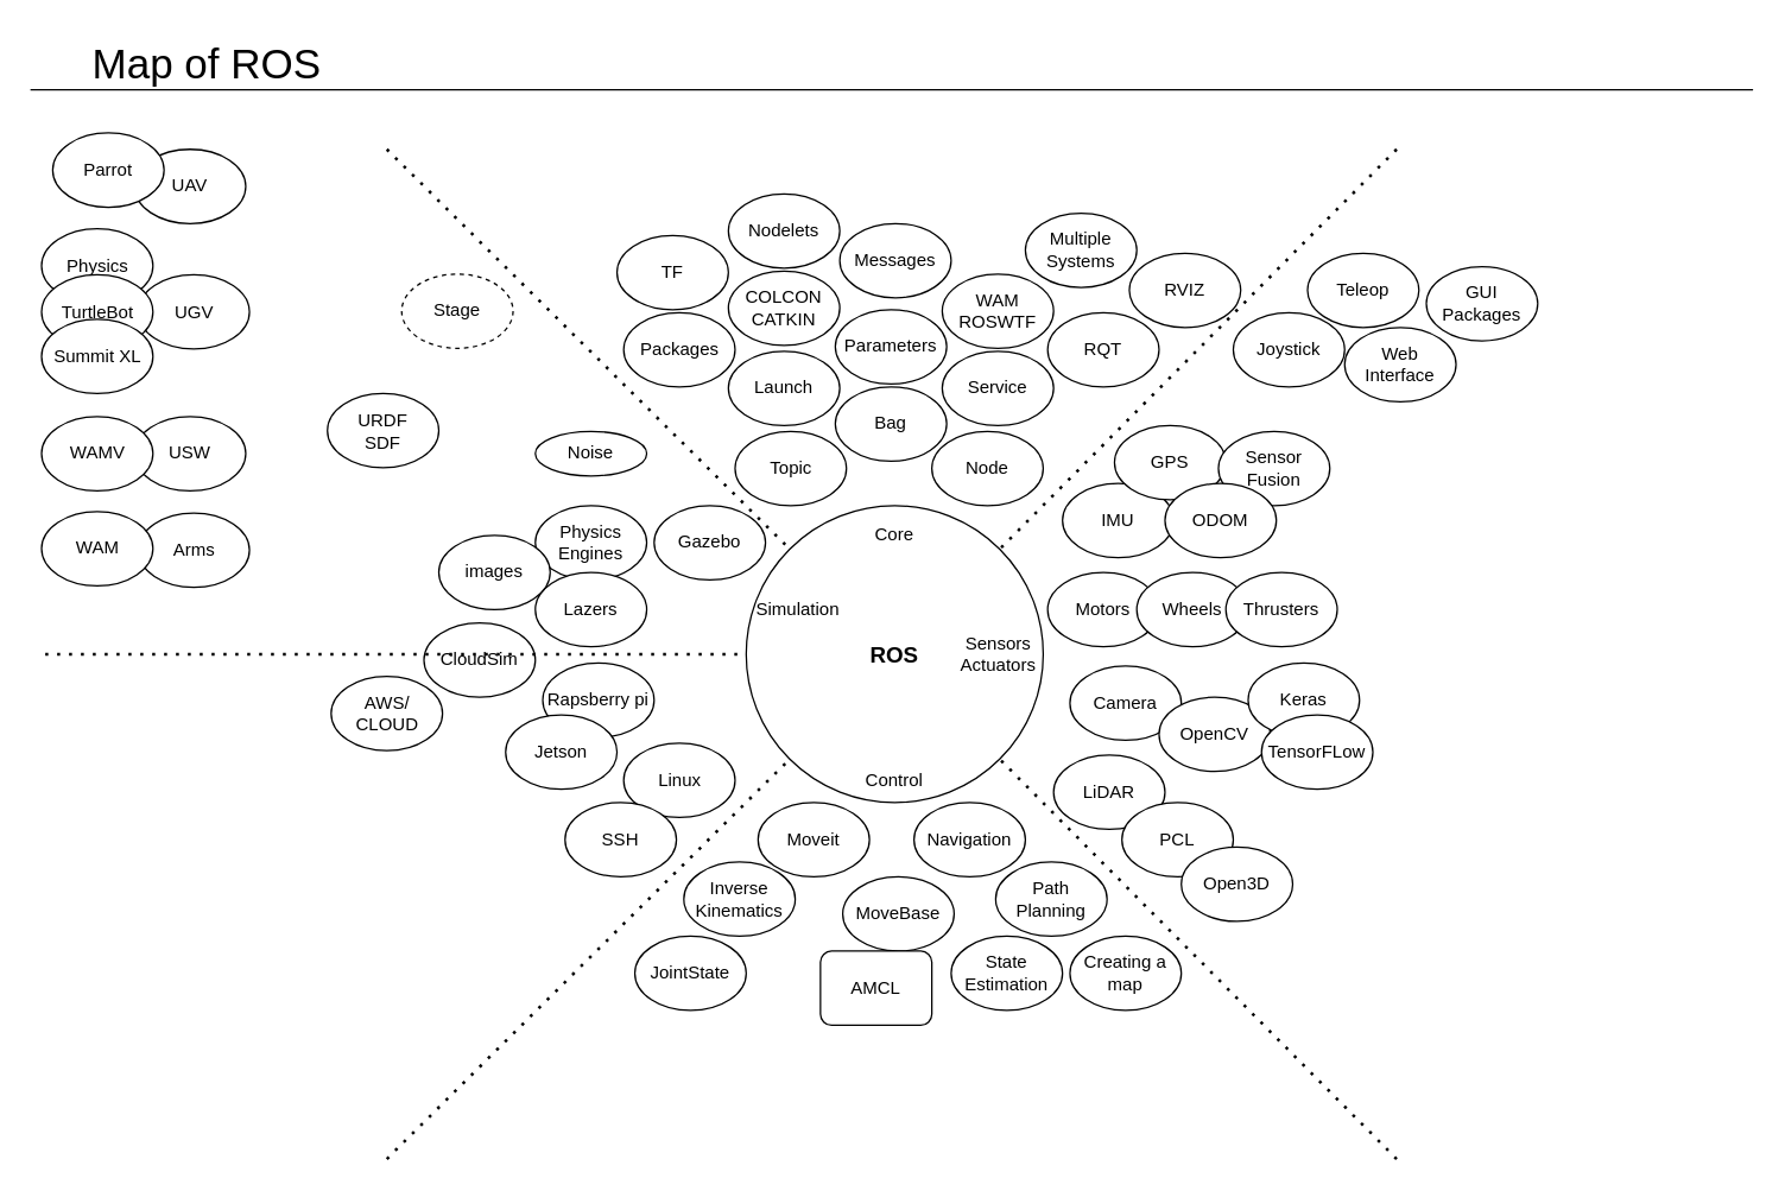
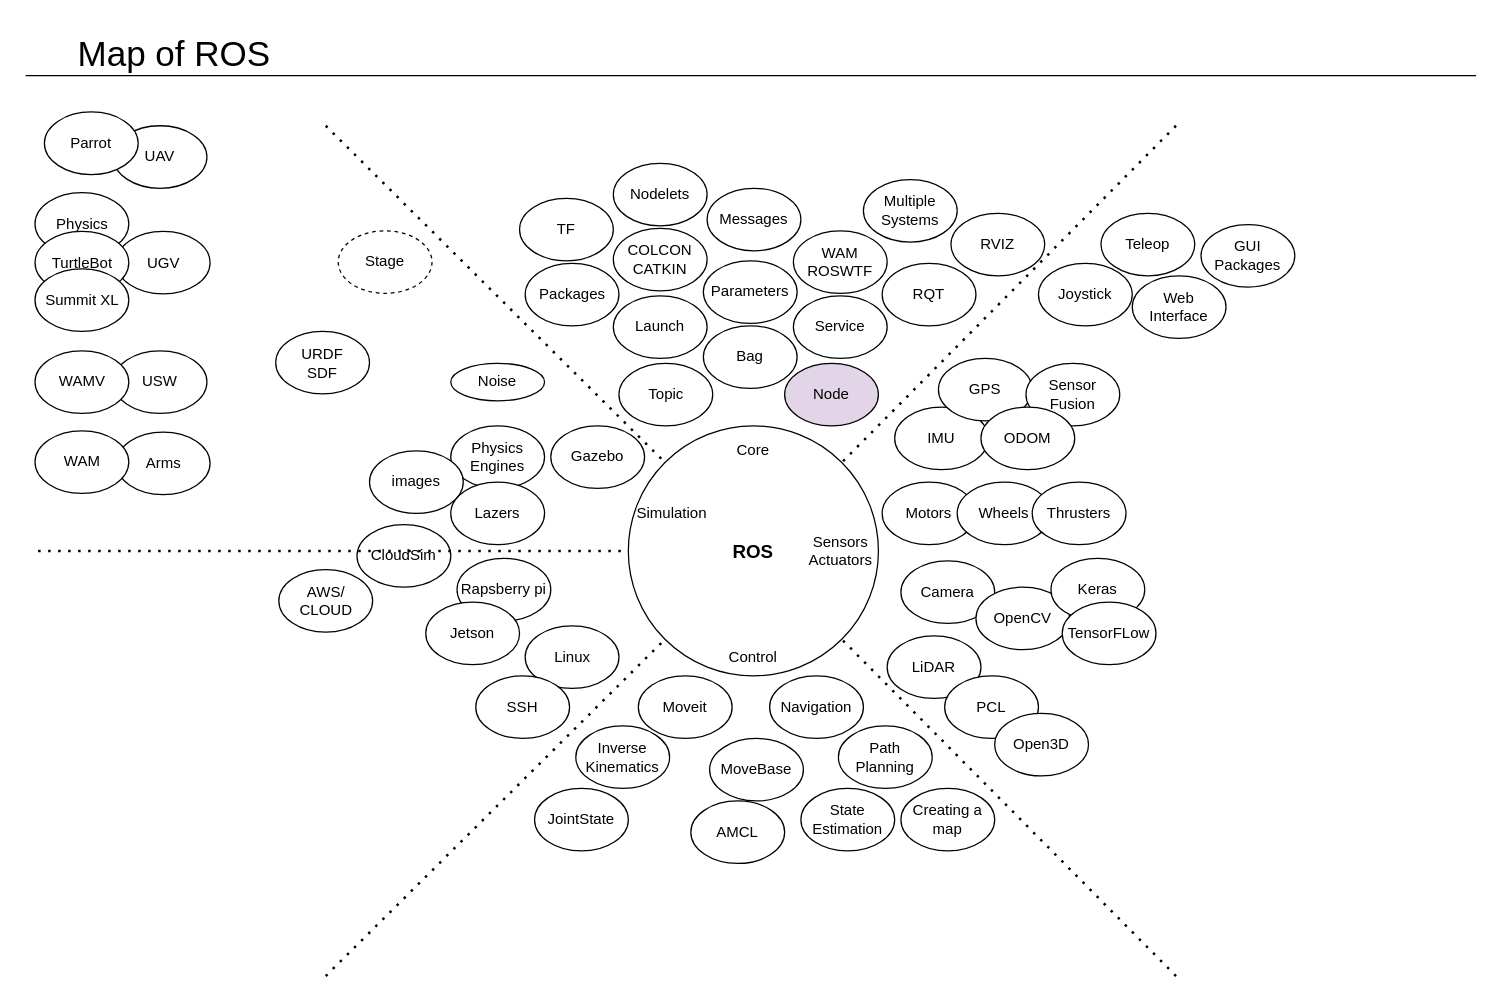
  <mxCell id="0" />
  <mxCell id="1" parent="0" />
  <mxCell id="2" value="Arms" style="ellipse;whiteSpace=wrap;html=1;" vertex="1" parent="1"><mxGeometry x="92.5" y="345" width="75" height="50" as="geometry" /></mxCell>
  <mxCell id="3" value="USW" style="ellipse;whiteSpace=wrap;html=1;" vertex="1" parent="1"><mxGeometry x="90" y="280" width="75" height="50" as="geometry" /></mxCell>
  <mxCell id="4" value="" style="endArrow=none;html=1;rounded=0;" parent="1" edge="1"><mxGeometry width="50" height="50" relative="1" as="geometry"><mxPoint y="60" as="sourcePoint" x="20" /><mxPoint x="1180" y="60" as="targetPoint" /></mxGeometry></mxCell>
  <mxCell id="5" value="Map of ROS" style="text;html=1;strokeColor=none;fillColor=none;align=left;verticalAlign=top;whiteSpace=wrap;rounded=0;fontSize=28;" parent="1" vertex="1"><mxGeometry x="60" y="20" width="400" height="30" as="geometry" /></mxCell>
  <mxCell id="6" value="&lt;b&gt;&lt;font style=&quot;font-size: 15px&quot;&gt;ROS&lt;/font&gt;&lt;/b&gt;" style="ellipse;whiteSpace=wrap;html=1;aspect=fixed;" parent="1" vertex="1"><mxGeometry x="502" y="340" width="200" height="200" as="geometry" /></mxCell>
  <mxCell id="7" value="" style="endArrow=none;dashed=1;html=1;dashPattern=1 3;strokeWidth=2;rounded=0;entryX=0;entryY=0;entryDx=0;entryDy=0;" parent="1" target="6" edge="1"><mxGeometry width="50" height="50" relative="1" as="geometry"><mxPoint x="260" y="100" as="sourcePoint" /><mxPoint x="580" y="440" as="targetPoint" /></mxGeometry></mxCell>
  <mxCell id="8" value="" style="endArrow=none;dashed=1;html=1;dashPattern=1 3;strokeWidth=2;rounded=0;entryX=1;entryY=0;entryDx=0;entryDy=0;" parent="1" target="6" edge="1"><mxGeometry width="50" height="50" relative="1" as="geometry"><mxPoint x="940" y="100" as="sourcePoint" /><mxPoint x="541.289" y="379.289" as="targetPoint" /></mxGeometry></mxCell>
  <mxCell id="9" value="" style="endArrow=none;dashed=1;html=1;dashPattern=1 3;strokeWidth=2;rounded=0;entryX=1;entryY=1;entryDx=0;entryDy=0;" parent="1" target="6" edge="1"><mxGeometry width="50" height="50" relative="1" as="geometry"><mxPoint x="940" y="780" as="sourcePoint" /><mxPoint x="682.711" y="379.289" as="targetPoint" /></mxGeometry></mxCell>
  <mxCell id="10" value="" style="endArrow=none;dashed=1;html=1;dashPattern=1 3;strokeWidth=2;rounded=0;entryX=0;entryY=1;entryDx=0;entryDy=0;" parent="1" target="6" edge="1"><mxGeometry width="50" height="50" relative="1" as="geometry"><mxPoint x="260" y="780" as="sourcePoint" /><mxPoint x="682.711" y="520.711" as="targetPoint" /></mxGeometry></mxCell>
  <mxCell id="11" value="Core" style="text;html=1;strokeColor=none;fillColor=none;align=center;verticalAlign=middle;whiteSpace=wrap;rounded=0;" parent="1" vertex="1"><mxGeometry x="572" y="345" width="60" height="30" as="geometry" /></mxCell>
  <mxCell id="12" value="Sensors&lt;br&gt;Actuators" style="text;html=1;strokeColor=none;fillColor=none;align=center;verticalAlign=middle;whiteSpace=wrap;rounded=0;" parent="1" vertex="1"><mxGeometry x="642" y="425" width="60" height="30" as="geometry" /></mxCell>
  <mxCell id="13" value="Simulation" style="text;html=1;strokeColor=none;fillColor=none;align=center;verticalAlign=middle;whiteSpace=wrap;rounded=0;" parent="1" vertex="1"><mxGeometry x="507" y="395" width="60" height="30" as="geometry" /></mxCell>
  <mxCell id="14" value="Control" style="text;html=1;strokeColor=none;fillColor=none;align=center;verticalAlign=middle;whiteSpace=wrap;rounded=0;" parent="1" vertex="1"><mxGeometry x="572" y="510" width="60" height="30" as="geometry" /></mxCell>
  <mxCell id="15" value="Bag" style="ellipse;whiteSpace=wrap;html=1;" parent="1" vertex="1"><mxGeometry x="562" y="260" width="75" height="50" as="geometry" /></mxCell>
  <mxCell id="16" value="Topic" style="ellipse;whiteSpace=wrap;html=1;" parent="1" vertex="1"><mxGeometry x="494.5" y="290" width="75" height="50" as="geometry" /></mxCell>
- <mxCell id="17" value="Node" style="ellipse;whiteSpace=wrap;html=1;" parent="1" vertex="1"><mxGeometry x="627" y="290" width="75" height="50" as="geometry" /></mxCell>
+ <mxCell id="17" value="Node" style="ellipse;whiteSpace=wrap;html=1;fillColor=#e1d5e7;" parent="1" vertex="1"><mxGeometry x="627" y="290" width="75" height="50" as="geometry" /></mxCell>
  <mxCell id="18" value="Service" style="ellipse;whiteSpace=wrap;html=1;" parent="1" vertex="1"><mxGeometry x="634" y="236" width="75" height="50" as="geometry" /></mxCell>
  <mxCell id="19" value="Launch" style="ellipse;whiteSpace=wrap;html=1;" parent="1" vertex="1"><mxGeometry x="490" y="236" width="75" height="50" as="geometry" /></mxCell>
  <mxCell id="20" value="IMU" style="ellipse;whiteSpace=wrap;html=1;" parent="1" vertex="1"><mxGeometry x="715" y="325" width="75" height="50" as="geometry" /></mxCell>
  <mxCell id="21" value="GPS" style="ellipse;whiteSpace=wrap;html=1;" parent="1" vertex="1"><mxGeometry x="750" y="286" width="75" height="50" as="geometry" /></mxCell>
  <mxCell id="22" value="Camera" style="ellipse;whiteSpace=wrap;html=1;" parent="1" vertex="1"><mxGeometry x="720" y="448" width="75" height="50" as="geometry" /></mxCell>
  <mxCell id="23" value="LiDAR" style="ellipse;whiteSpace=wrap;html=1;" parent="1" vertex="1"><mxGeometry x="709" y="508" width="75" height="50" as="geometry" /></mxCell>
  <mxCell id="24" value="JointState" style="ellipse;whiteSpace=wrap;html=1;" parent="1" vertex="1"><mxGeometry x="427" y="630" width="75" height="50" as="geometry" /></mxCell>
  <mxCell id="25" value="PCL" style="ellipse;whiteSpace=wrap;html=1;" parent="1" vertex="1"><mxGeometry x="755" y="540" width="75" height="50" as="geometry" /></mxCell>
  <mxCell id="26" value="Gazebo" style="ellipse;whiteSpace=wrap;html=1;" parent="1" vertex="1"><mxGeometry x="440" y="340" width="75" height="50" as="geometry" /></mxCell>
  <mxCell id="27" value="Packages" style="ellipse;whiteSpace=wrap;html=1;" parent="1" vertex="1"><mxGeometry x="419.5" y="210" width="75" height="50" as="geometry" /></mxCell>
  <mxCell id="28" value="COLCON CATKIN" style="ellipse;whiteSpace=wrap;html=1;" parent="1" vertex="1"><mxGeometry x="490" y="182" width="75" height="50" as="geometry" /></mxCell>
  <mxCell id="29" value="RVIZ" style="ellipse;whiteSpace=wrap;html=1;" parent="1" vertex="1"><mxGeometry x="760" y="170" width="75" height="50" as="geometry" /></mxCell>
  <mxCell id="30" value="RQT" style="ellipse;whiteSpace=wrap;html=1;" parent="1" vertex="1"><mxGeometry x="705" y="210" width="75" height="50" as="geometry" /></mxCell>
  <mxCell id="31" value="Moveit" style="ellipse;whiteSpace=wrap;html=1;" parent="1" vertex="1"><mxGeometry x="510" y="540" width="75" height="50" as="geometry" /></mxCell>
  <mxCell id="32" value="Parameters" style="ellipse;whiteSpace=wrap;html=1;" parent="1" vertex="1"><mxGeometry x="562" y="208" width="75" height="50" as="geometry" /></mxCell>
  <mxCell id="33" value="Messages" style="ellipse;whiteSpace=wrap;html=1;" parent="1" vertex="1"><mxGeometry x="565" y="150" width="75" height="50" as="geometry" /></mxCell>
  <mxCell id="34" value="WAM&lt;br&gt;ROSWTF" style="ellipse;whiteSpace=wrap;html=1;" parent="1" vertex="1"><mxGeometry x="634" y="184" width="75" height="50" as="geometry" /></mxCell>
  <mxCell id="35" value="URDF&lt;br&gt;SDF" style="ellipse;whiteSpace=wrap;html=1;" parent="1" vertex="1"><mxGeometry x="220" y="264.5" width="75" height="50" as="geometry" /></mxCell>
  <mxCell id="36" value="OpenCV" style="ellipse;whiteSpace=wrap;html=1;" parent="1" vertex="1"><mxGeometry x="780" y="469" width="75" height="50" as="geometry" /></mxCell>
  <mxCell id="37" value="Navigation" style="ellipse;whiteSpace=wrap;html=1;" parent="1" vertex="1"><mxGeometry x="615" y="540" width="75" height="50" as="geometry" /></mxCell>
  <mxCell id="38" value="TF" style="ellipse;whiteSpace=wrap;html=1;" parent="1" vertex="1"><mxGeometry x="415" y="158" width="75" height="50" as="geometry" /></mxCell>
  <mxCell id="39" value="Multiple Systems" style="ellipse;whiteSpace=wrap;html=1;" parent="1" vertex="1"><mxGeometry x="690" y="143" width="75" height="50" as="geometry" /></mxCell>
  <mxCell id="40" value="CloudSim" style="ellipse;whiteSpace=wrap;html=1;" parent="1" vertex="1"><mxGeometry x="285" y="419" width="75" height="50" as="geometry" /></mxCell>
  <mxCell id="41" value="Physics&lt;br&gt;Engines" style="ellipse;whiteSpace=wrap;html=1;" parent="1" vertex="1"><mxGeometry x="360" y="340" width="75" height="50" as="geometry" /></mxCell>
  <mxCell id="42" value="Nodelets" style="ellipse;whiteSpace=wrap;html=1;" parent="1" vertex="1"><mxGeometry x="490" y="130" width="75" height="50" as="geometry" /></mxCell>
  <mxCell id="43" value="Path Planning" style="ellipse;whiteSpace=wrap;html=1;" parent="1" vertex="1"><mxGeometry x="670" y="580" width="75" height="50" as="geometry" /></mxCell>
  <mxCell id="44" value="Creating a map" style="ellipse;whiteSpace=wrap;html=1;" parent="1" vertex="1"><mxGeometry x="720" y="630" width="75" height="50" as="geometry" /></mxCell>
  <mxCell id="45" value="MoveBase" style="ellipse;whiteSpace=wrap;html=1;" parent="1" vertex="1"><mxGeometry x="567" y="590" width="75" height="50" as="geometry" /></mxCell>
  <mxCell id="46" value="Sensor Fusion" style="ellipse;whiteSpace=wrap;html=1;" parent="1" vertex="1"><mxGeometry x="820" y="290" width="75" height="50" as="geometry" /></mxCell>
  <mxCell id="47" value="ODOM" style="ellipse;whiteSpace=wrap;html=1;" parent="1" vertex="1"><mxGeometry x="784" y="325" width="75" height="50" as="geometry" /></mxCell>
  <mxCell id="48" value="Joystick" style="ellipse;whiteSpace=wrap;html=1;" parent="1" vertex="1"><mxGeometry x="830" y="210" width="75" height="50" as="geometry" /></mxCell>
  <mxCell id="49" value="Teleop" style="ellipse;whiteSpace=wrap;html=1;" parent="1" vertex="1"><mxGeometry x="880" y="170" width="75" height="50" as="geometry" /></mxCell>
  <mxCell id="50" value="Stage" style="ellipse;whiteSpace=wrap;html=1;dashed=1;" parent="1" vertex="1"><mxGeometry x="270" y="184" width="75" height="50" as="geometry" /></mxCell>
  <mxCell id="51" value="Inverse Kinematics" style="ellipse;whiteSpace=wrap;html=1;" parent="1" vertex="1"><mxGeometry x="460" y="580" width="75" height="50" as="geometry" /></mxCell>
  <mxCell id="52" value="State Estimation" style="ellipse;whiteSpace=wrap;html=1;" parent="1" vertex="1"><mxGeometry x="640" y="630" width="75" height="50" as="geometry" /></mxCell>
  <mxCell id="53" value="GUI Packages" style="ellipse;whiteSpace=wrap;html=1;" parent="1" vertex="1"><mxGeometry x="960" y="179" width="75" height="50" as="geometry" /></mxCell>
  <mxCell id="54" value="Web Interface" style="ellipse;whiteSpace=wrap;html=1;" parent="1" vertex="1"><mxGeometry x="905" y="220" width="75" height="50" as="geometry" /></mxCell>
  <mxCell id="55" value="UGV" style="ellipse;whiteSpace=wrap;html=1;" parent="1" vertex="1"><mxGeometry x="92.5" y="184.5" width="75" height="50" as="geometry" /></mxCell>
  <mxCell id="56" value="Physics" style="ellipse;whiteSpace=wrap;html=1;" parent="1" vertex="1"><mxGeometry x="27.5" y="153.5" width="75" height="50" as="geometry" /></mxCell>
  <mxCell id="57" value="TurtleBot" style="ellipse;whiteSpace=wrap;html=1;" parent="1" vertex="1"><mxGeometry x="27.5" y="184.5" width="75" height="50" as="geometry" /></mxCell>
  <mxCell id="58" value="UAV" style="ellipse;whiteSpace=wrap;html=1;" parent="1" vertex="1"><mxGeometry x="90" y="100" width="75" height="50" as="geometry" /></mxCell>
  <mxCell id="59" value="Linux" style="ellipse;whiteSpace=wrap;html=1;" parent="1" vertex="1"><mxGeometry x="419.5" y="500" width="75" height="50" as="geometry" /></mxCell>
  <mxCell id="60" value="Rapsberry pi" style="ellipse;whiteSpace=wrap;html=1;" parent="1" vertex="1"><mxGeometry x="365" y="446" width="75" height="50" as="geometry" /></mxCell>
  <mxCell id="61" value="Jetson" style="ellipse;whiteSpace=wrap;html=1;" parent="1" vertex="1"><mxGeometry x="340" y="481" width="75" height="50" as="geometry" /></mxCell>
- <mxCell id="62" value="AMCL" style="whiteSpace=wrap;html=1;rounded=1;" parent="1" vertex="1"><mxGeometry x="552" y="640" width="75" height="50" as="geometry" /></mxCell>
+ <mxCell id="62" value="AMCL" style="ellipse;whiteSpace=wrap;html=1;" parent="1" vertex="1"><mxGeometry x="552" y="640" width="75" height="50" as="geometry" /></mxCell>
  <mxCell id="63" value="Keras" style="ellipse;whiteSpace=wrap;html=1;" parent="1" vertex="1"><mxGeometry x="840" y="446" width="75" height="50" as="geometry" /></mxCell>
  <mxCell id="64" value="TensorFLow" style="ellipse;whiteSpace=wrap;html=1;" parent="1" vertex="1"><mxGeometry x="849" y="481" width="75" height="50" as="geometry" /></mxCell>
  <mxCell id="65" value="Summit XL" style="ellipse;whiteSpace=wrap;html=1;" parent="1" vertex="1"><mxGeometry x="27.5" y="214.5" width="75" height="50" as="geometry" /></mxCell>
  <mxCell id="66" value="Parrot" style="ellipse;whiteSpace=wrap;html=1;" parent="1" vertex="1"><mxGeometry x="35" y="89" width="75" height="50" as="geometry" /></mxCell>
  <mxCell id="67" value="WAMV" style="ellipse;whiteSpace=wrap;html=1;" parent="1" vertex="1"><mxGeometry x="27.5" y="280" width="75" height="50" as="geometry" /></mxCell>
  <mxCell id="68" value="WAM" style="ellipse;whiteSpace=wrap;html=1;" parent="1" vertex="1"><mxGeometry x="27.5" y="344" width="75" height="50" as="geometry" /></mxCell>
  <mxCell id="69" value="Noise" style="ellipse;whiteSpace=wrap;html=1;" vertex="1" parent="1"><mxGeometry x="360" y="290" width="75" height="30" as="geometry" /></mxCell>
  <mxCell id="70" value="Lazers" style="ellipse;whiteSpace=wrap;html=1;" vertex="1" parent="1"><mxGeometry x="360" y="385" width="75" height="50" as="geometry" /></mxCell>
  <mxCell id="71" value="images" style="ellipse;whiteSpace=wrap;html=1;" vertex="1" parent="1"><mxGeometry x="295" y="360" width="75" height="50" as="geometry" /></mxCell>
  <mxCell id="72" value="" style="endArrow=none;dashed=1;html=1;dashPattern=1 3;strokeWidth=2;rounded=0;entryX=0;entryY=0.5;entryDx=0;entryDy=0;" edge="1" parent="1" target="6"><mxGeometry width="50" height="50" relative="1" as="geometry"><mxPoint x="30" y="440" as="sourcePoint" /><mxPoint x="541.289" y="520.711" as="targetPoint" /></mxGeometry></mxCell>
  <mxCell id="73" value="Motors" style="ellipse;whiteSpace=wrap;html=1;" vertex="1" parent="1"><mxGeometry x="705" y="385" width="75" height="50" as="geometry" /></mxCell>
  <mxCell id="74" value="Open3D" style="ellipse;whiteSpace=wrap;html=1;" vertex="1" parent="1"><mxGeometry x="795" y="570" width="75" height="50" as="geometry" /></mxCell>
  <mxCell id="75" value="Wheels" style="ellipse;whiteSpace=wrap;html=1;" vertex="1" parent="1"><mxGeometry x="765" y="385" width="75" height="50" as="geometry" /></mxCell>
  <mxCell id="76" value="Thrusters" style="ellipse;whiteSpace=wrap;html=1;" vertex="1" parent="1"><mxGeometry x="825" y="385" width="75" height="50" as="geometry" /></mxCell>
  <mxCell id="77" value="AWS/&lt;br&gt;CLOUD" style="ellipse;whiteSpace=wrap;html=1;" vertex="1" parent="1"><mxGeometry x="222.5" y="455" width="75" height="50" as="geometry" /></mxCell>
  <mxCell id="78" value="SSH" style="ellipse;whiteSpace=wrap;html=1;" vertex="1" parent="1"><mxGeometry x="380" y="540" width="75" height="50" as="geometry" /></mxCell>
